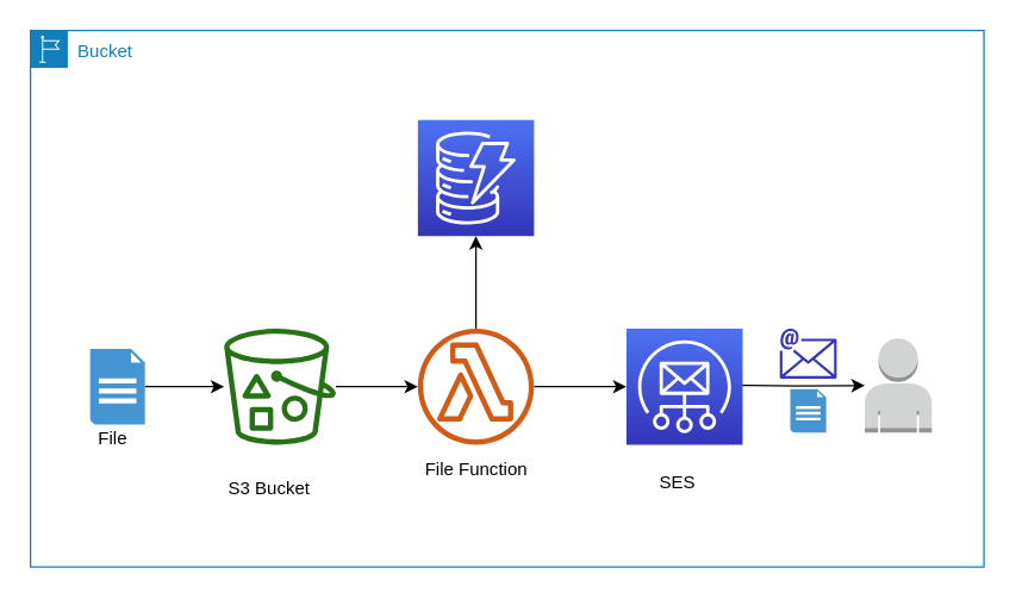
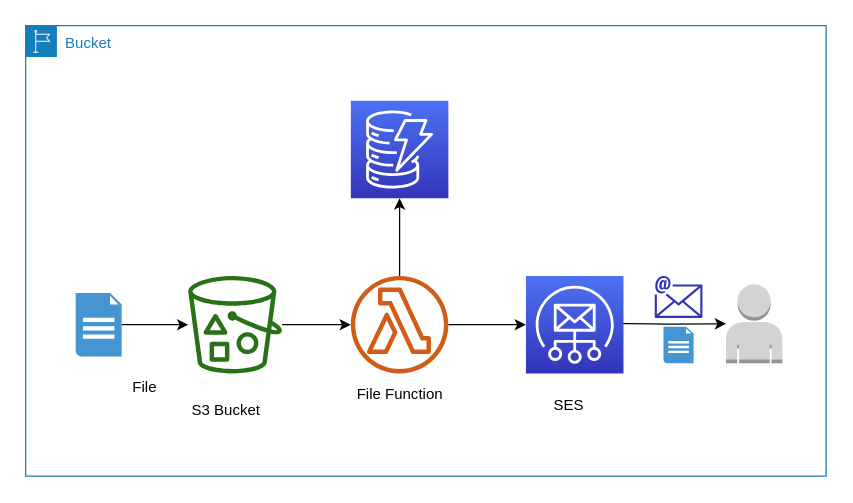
  <mxCell id="0" />
  <mxCell id="1" parent="0" />
  <mxCell id="2" value="Bucket" style="points=[[0,0],[0.25,0],[0.5,0],[0.75,0],[1,0],[1,0.25],[1,0.5],[1,0.75],[1,1],[0.75,1],[0.5,1],[0.25,1],[0,1],[0,0.75],[0,0.5],[0,0.25]];outlineConnect=0;gradientColor=none;html=1;whiteSpace=wrap;fontSize=12;fontStyle=0;shape=mxgraph.aws4.group;grIcon=mxgraph.aws4.group_region;strokeColor=#147EBA;fillColor=none;verticalAlign=top;align=left;spacingLeft=30;fontColor=#147EBA;dashed=0;" parent="1" vertex="1"><mxGeometry x="20" y="20" width="640" height="360" as="geometry" /></mxCell>
  <mxCell id="3" style="edgeStyle=orthogonalEdgeStyle;rounded=0;orthogonalLoop=1;jettySize=auto;html=1;" parent="1" source="11" target="6" edge="1"><mxGeometry relative="1" as="geometry"><mxPoint x="235" y="259" as="sourcePoint" /></mxGeometry></mxCell>
  <mxCell id="4" style="edgeStyle=orthogonalEdgeStyle;rounded=0;orthogonalLoop=1;jettySize=auto;html=1;" parent="1" source="6" target="8" edge="1"><mxGeometry relative="1" as="geometry"><Array as="points"><mxPoint x="319" y="181" /></Array></mxGeometry></mxCell>
  <mxCell id="5" style="edgeStyle=orthogonalEdgeStyle;rounded=0;orthogonalLoop=1;jettySize=auto;html=1;" edge="1" parent="1" source="6" target="19"><mxGeometry relative="1" as="geometry"><mxPoint x="410.5" y="259" as="targetPoint" /></mxGeometry></mxCell>
  <mxCell id="6" value="" style="outlineConnect=0;fontColor=#232F3E;gradientColor=none;fillColor=#D05C17;strokeColor=none;dashed=0;verticalLabelPosition=bottom;verticalAlign=top;align=center;html=1;fontSize=12;fontStyle=0;aspect=fixed;pointerEvents=1;shape=mxgraph.aws4.lambda_function;" parent="1" vertex="1"><mxGeometry x="280" y="220" width="78" height="78" as="geometry" /></mxCell>
  <mxCell id="7" style="edgeStyle=orthogonalEdgeStyle;rounded=0;orthogonalLoop=1;jettySize=auto;html=1;" parent="1" target="9" edge="1"><mxGeometry relative="1" as="geometry"><mxPoint x="486.5" y="258" as="sourcePoint" /></mxGeometry></mxCell>
  <mxCell id="8" value="" style="outlineConnect=0;fontColor=#232F3E;gradientColor=#4D72F3;gradientDirection=north;fillColor=#3334B9;strokeColor=#ffffff;dashed=0;verticalLabelPosition=bottom;verticalAlign=top;align=center;html=1;fontSize=12;fontStyle=0;aspect=fixed;shape=mxgraph.aws4.resourceIcon;resIcon=mxgraph.aws4.dynamodb;" parent="1" vertex="1"><mxGeometry x="280" y="80" width="78" height="78" as="geometry" /></mxCell>
  <mxCell id="9" value="" style="outlineConnect=0;dashed=0;verticalLabelPosition=bottom;verticalAlign=top;align=center;html=1;shape=mxgraph.aws3.user;fillColor=#D2D3D3;gradientColor=none;" parent="1" vertex="1"><mxGeometry x="580" y="226.75" width="45" height="63" as="geometry" /></mxCell>
  <mxCell id="10" value="" style="outlineConnect=0;fontColor=#232F3E;gradientColor=none;fillColor=#3334B9;strokeColor=none;dashed=0;verticalLabelPosition=bottom;verticalAlign=top;align=center;html=1;fontSize=12;fontStyle=0;aspect=fixed;pointerEvents=1;shape=mxgraph.aws4.email;" parent="1" vertex="1"><mxGeometry x="522.97" y="220" width="38.15" height="33.75" as="geometry" /></mxCell>
  <mxCell id="11" value="" style="outlineConnect=0;fontColor=#232F3E;gradientColor=none;fillColor=#277116;strokeColor=none;dashed=0;verticalLabelPosition=bottom;verticalAlign=top;align=center;html=1;fontSize=12;fontStyle=0;aspect=fixed;pointerEvents=1;shape=mxgraph.aws4.bucket_with_objects;" parent="1" vertex="1"><mxGeometry x="150" y="220" width="75" height="78" as="geometry" /></mxCell>
  <mxCell id="12" style="edgeStyle=orthogonalEdgeStyle;rounded=0;orthogonalLoop=1;jettySize=auto;html=1;" parent="1" source="13" target="11" edge="1"><mxGeometry relative="1" as="geometry" /></mxCell>
  <mxCell id="13" value="" style="shadow=0;dashed=0;html=1;strokeColor=none;fillColor=#4495D1;labelPosition=center;verticalLabelPosition=bottom;verticalAlign=top;align=center;outlineConnect=0;shape=mxgraph.veeam.2d.report;" parent="1" vertex="1"><mxGeometry x="60" y="233.6" width="36.8" height="50.8" as="geometry" /></mxCell>
  <mxCell id="14" value="SES" style="text;html=1;resizable=0;autosize=1;align=center;verticalAlign=middle;points=[];fillColor=none;strokeColor=none;rounded=0;" parent="1" vertex="1"><mxGeometry x="434" y="314.4" width="40" height="20" as="geometry" /></mxCell>
  <mxCell id="15" value="S3 Bucket" style="text;html=1;resizable=0;autosize=1;align=center;verticalAlign=middle;points=[];fillColor=none;strokeColor=none;rounded=0;" parent="1" vertex="1"><mxGeometry x="145" y="318" width="70" height="20" as="geometry" /></mxCell>
  <mxCell id="16" value="File Function" style="text;html=1;resizable=0;autosize=1;align=center;verticalAlign=middle;points=[];fillColor=none;strokeColor=none;rounded=0;" parent="1" vertex="1"><mxGeometry x="264" y="304.75" width="110" height="20" as="geometry" /></mxCell>
  <mxCell id="17" style="edgeStyle=orthogonalEdgeStyle;rounded=0;orthogonalLoop=1;jettySize=auto;html=1;exitX=0.5;exitY=1;exitDx=0;exitDy=0;" parent="1" source="2" target="2" edge="1"><mxGeometry relative="1" as="geometry" /></mxCell>
- <mxCell id="18" value="File" style="text;html=1;resizable=0;autosize=1;align=center;verticalAlign=middle;points=[];fillColor=none;strokeColor=none;rounded=0;" parent="1" vertex="1"><mxGeometry x="60" y="284.4" width="30" height="20" as="geometry" /></mxCell>
+ <mxCell id="18" value="File" style="text;html=1;resizable=0;autosize=1;align=center;verticalAlign=middle;points=[];fillColor=none;strokeColor=none;rounded=0;" parent="1" vertex="1"><mxGeometry x="100" y="299.4" width="30" height="20" as="geometry" /></mxCell>
  <mxCell id="19" value="" style="outlineConnect=0;fontColor=#232F3E;gradientColor=#4D72F3;gradientDirection=north;fillColor=#3334B9;strokeColor=#ffffff;dashed=0;verticalLabelPosition=bottom;verticalAlign=top;align=center;html=1;fontSize=12;fontStyle=0;aspect=fixed;shape=mxgraph.aws4.resourceIcon;resIcon=mxgraph.aws4.simple_email_service;" vertex="1" parent="1"><mxGeometry x="420" y="220" width="78" height="78" as="geometry" /></mxCell>
  <mxCell id="20" value="" style="shadow=0;dashed=0;html=1;strokeColor=none;fillColor=#4495D1;labelPosition=center;verticalLabelPosition=bottom;verticalAlign=top;align=center;outlineConnect=0;shape=mxgraph.veeam.2d.report;" vertex="1" parent="1"><mxGeometry x="530" y="260.7" width="24.08" height="29.05" as="geometry" /></mxCell>
